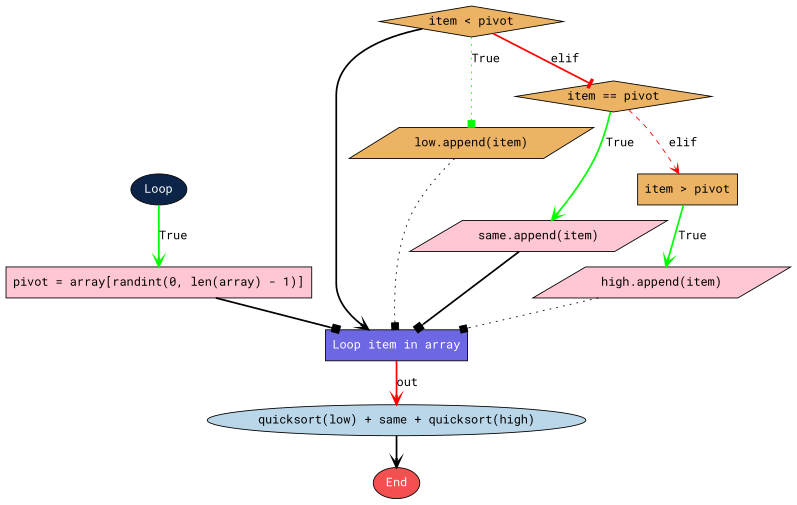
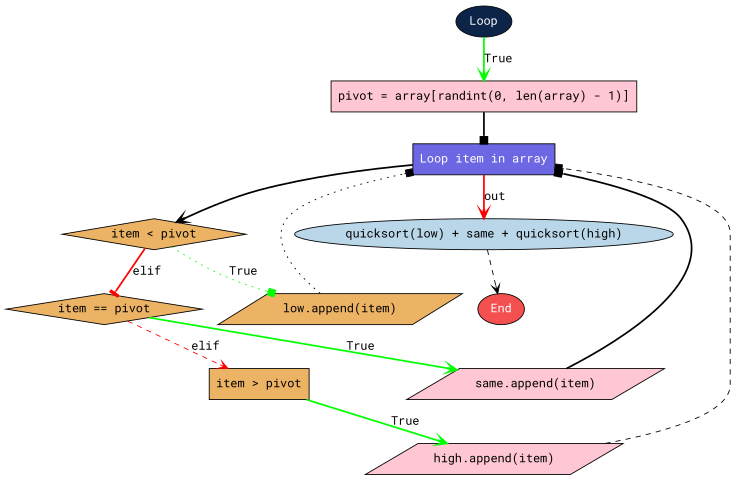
  digraph {
    bgcolor=white
    fontname="Roboto Mono"
    node [fillcolor="#ECB365" fontcolor=black fontname="Roboto Mono" shape=ellipse style=filled type=STATEMENT]
    edge [arrowhead=vee fontname="Roboto Mono" style=bold]
    n1 [fillcolor="#0B2447" fontcolor=white label=Loop type=START]
    n2 [fillcolor="#FFC6D3" label="pivot = array[randint(0, len(array) - 1)]" shape=rect]
    n3 [fillcolor="#6D67E4" fontcolor=white label="Loop item in array" shape=rect type=LOOP]
    n4 [label="item < pivot" shape=diamond type=CONDITIONS]
    n5 [fillcolor="#BAD7E9" label="quicksort(low) + same + quicksort(high)" type=RETURN]
    n6 [label="low.append(item)" shape=parallelogram]
    n7 [label="item == pivot" shape=diamond type=CONDITIONS]
    n8 [fillcolor="#F45050" fontcolor=white label=End type=END]
    n9 [fillcolor="#FFC6D3" label="same.append(item)" shape=parallelogram]
    n10 [label="item > pivot" shape=box type=CONDITIONS]
    n11 [fillcolor="#FFC6D3" label="high.append(item)" shape=parallelogram]
    n1 -> n2 [color=green label=True source="@parent_to_child : {} ===> ACNode(_info={'type': 'ASSIGN', 'value': 'pivot = array[randint(0, len(array) - 1)]'}, _type='STATEMENT', _indent=4)"]
    n2 -> n3 [arrowhead=box source="@prev_to_loop : ACNode(_info={'type': 'ASSIGN', 'value': 'pivot = array[randint(0, len(array) - 1)]'}, _type='STATEMENT', _indent=4) ===> ACNode(_info={'item': 'item', 'list': 'array'}, _type='LOOP', _indent=4)"]
-   n4 -> n3 [source="@if_to_prev_node : ACNode(_info={'item': 'item', 'list': 'array'}, _type='LOOP', _indent=4) ===> ACNode(_info={'conditions': ['item < pivot'], 'type': 'IF'}, _type='CONDITIONS', _indent=8)"]
+   n3 -> n4 [source="@if_to_prev_node : ACNode(_info={'item': 'item', 'list': 'array'}, _type='LOOP', _indent=4) ===> ACNode(_info={'conditions': ['item < pivot'], 'type': 'IF'}, _type='CONDITIONS', _indent=8)"]
    n3 -> n5 [color=red label=out source="@loop_to_next : ACNode(_info={'item': 'item', 'list': 'array'}, _type='LOOP', _indent=4) ===> ACNode(_info={'name': 'quicksort(low) + same + quicksort(high)'}, _type='RETURN', _indent=4)"]
    n4 -> n6 [arrowhead=box color=green label=True source="@parent_to_child : ACNode(_info={'conditions': ['item < pivot'], 'type': 'IF'}, _type='CONDITIONS', _indent=8) ===> ACNode(_info={'type': 'METHOD', 'value': 'low.append(item)'}, _type='STATEMENT', _indent=12)" style=dotted]
    n4 -> n7 [arrowhead=tee color=red label=elif source="@if_or_if_to_elif : ACNode(_info={'conditions': ['item < pivot'], 'type': 'IF'}, _type='CONDITIONS', _indent=8) ===> ACNode(_info={'conditions': ['item == pivot'], 'type': 'ELIF'}, _type='CONDITIONS', _indent=8)"]
-   n5 -> n8 [source="@prev_to_end : ACNode(_info={'name': 'quicksort(low) + same + quicksort(high)'}, _type='RETURN', _indent=4) ===> {}"]
+   n5 -> n8 [source="@prev_to_end : ACNode(_info={'name': 'quicksort(low) + same + quicksort(high)'}, _type='RETURN', _indent=4) ===> {}" style=dashed]
    n6 -> n3 [arrowhead=box source="@last_child_to_next_sibling : ACNode(_info={'type': 'METHOD', 'value': 'low.append(item)'}, _type='STATEMENT', _indent=12) ===> ACNode(_info={'item': 'item', 'list': 'array'}, _type='LOOP', _indent=4)" style=dotted]
    n7 -> n9 [color=green label=True source="@parent_to_child : ACNode(_info={'conditions': ['item == pivot'], 'type': 'ELIF'}, _type='CONDITIONS', _indent=8) ===> ACNode(_info={'type': 'METHOD', 'value': 'same.append(item)'}, _type='STATEMENT', _indent=12)"]
    n7 -> n10 [color=red label=elif source="@if_or_if_to_elif : ACNode(_info={'conditions': ['item == pivot'], 'type': 'ELIF'}, _type='CONDITIONS', _indent=8) ===> ACNode(_info={'conditions': ['item > pivot'], 'type': 'ELIF'}, _type='CONDITIONS', _indent=8)" style=dashed]
    n9 -> n3 [arrowhead=box source="@last_child_to_next_sibling : ACNode(_info={'type': 'METHOD', 'value': 'same.append(item)'}, _type='STATEMENT', _indent=12) ===> ACNode(_info={'item': 'item', 'list': 'array'}, _type='LOOP', _indent=4)"]
    n10 -> n11 [color=green label=True source="@parent_to_child : ACNode(_info={'conditions': ['item > pivot'], 'type': 'ELIF'}, _type='CONDITIONS', _indent=8) ===> ACNode(_info={'type': 'METHOD', 'value': 'high.append(item)'}, _type='STATEMENT', _indent=12)"]
-   n11 -> n3 [arrowhead=box source="@last_child_to_next_sibling : ACNode(_info={'type': 'METHOD', 'value': 'high.append(item)'}, _type='STATEMENT', _indent=12) ===> ACNode(_info={'item': 'item', 'list': 'array'}, _type='LOOP', _indent=4)" style=dotted]
+   n11 -> n3 [arrowhead=box source="@last_child_to_next_sibling : ACNode(_info={'type': 'METHOD', 'value': 'high.append(item)'}, _type='STATEMENT', _indent=12) ===> ACNode(_info={'item': 'item', 'list': 'array'}, _type='LOOP', _indent=4)" style=dashed]
  }
